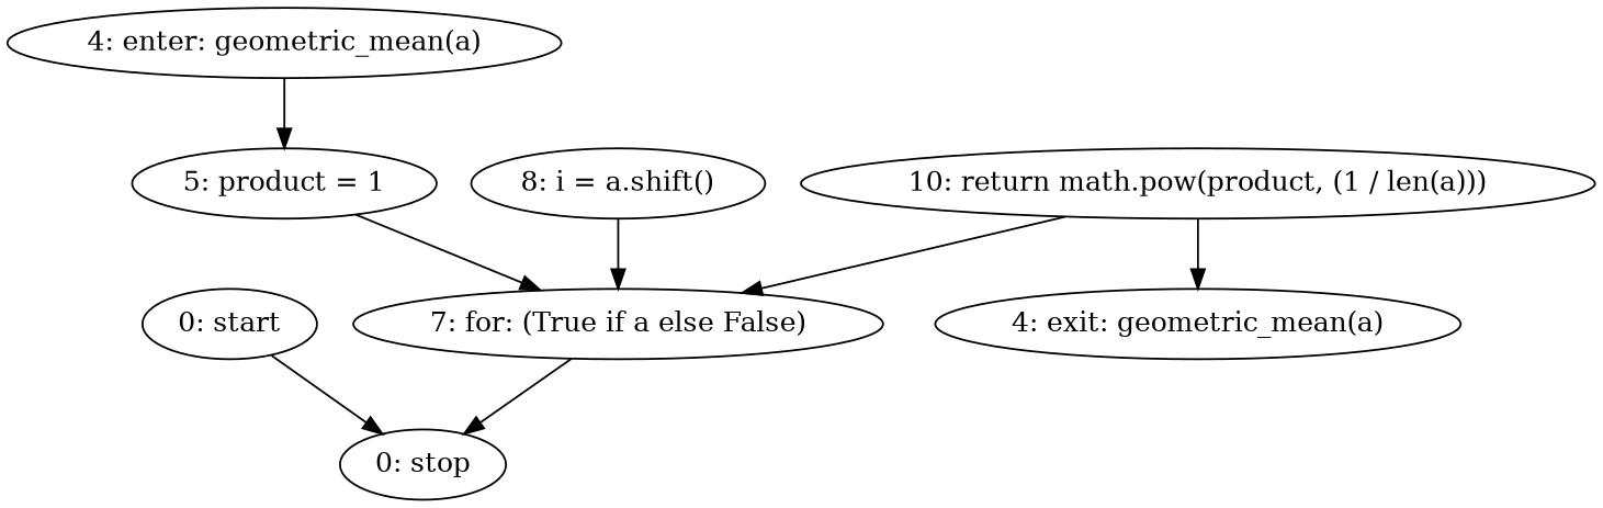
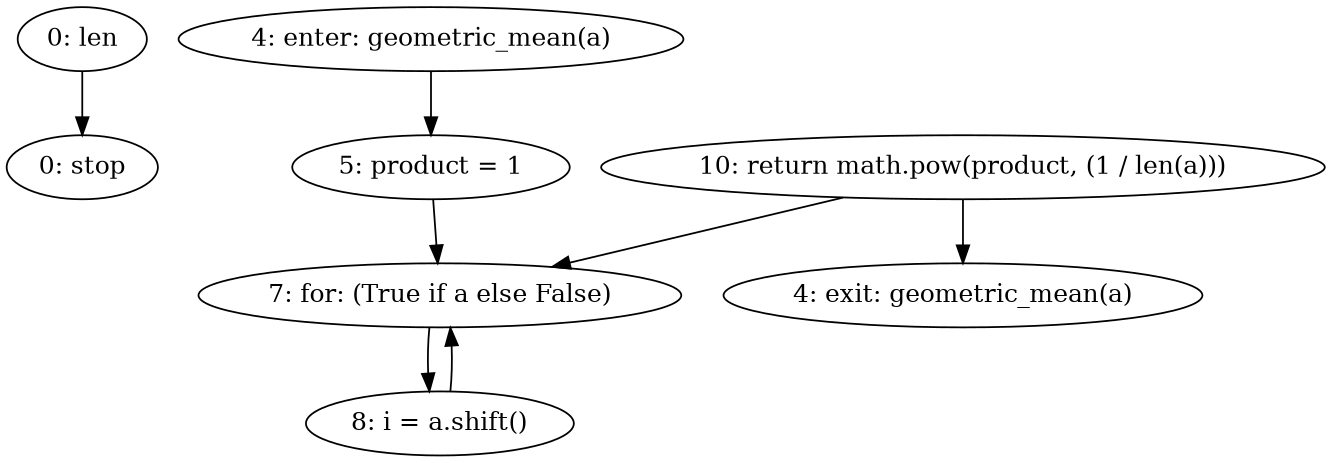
  strict digraph {
-   n1 [label="0: start"]
+   n1 [label="0: len"]
    n2 [label="0: stop"]
    n3 [label="4: enter: geometric_mean(a)"]
    n4 [label="5: product = 1"]
    n5 [label="7: for: (True if a else False)"]
    n6 [label="8: i = a.shift()"]
    n7 [label="10: return math.pow(product, (1 / len(a)))"]
    n8 [label="4: exit: geometric_mean(a)"]
    n1 -> n2
    n3 -> n4
    n4 -> n5
-   n5 -> n2
+   n5 -> n6
    n6 -> n5
    n7 -> n5
    n7 -> n8
  }
